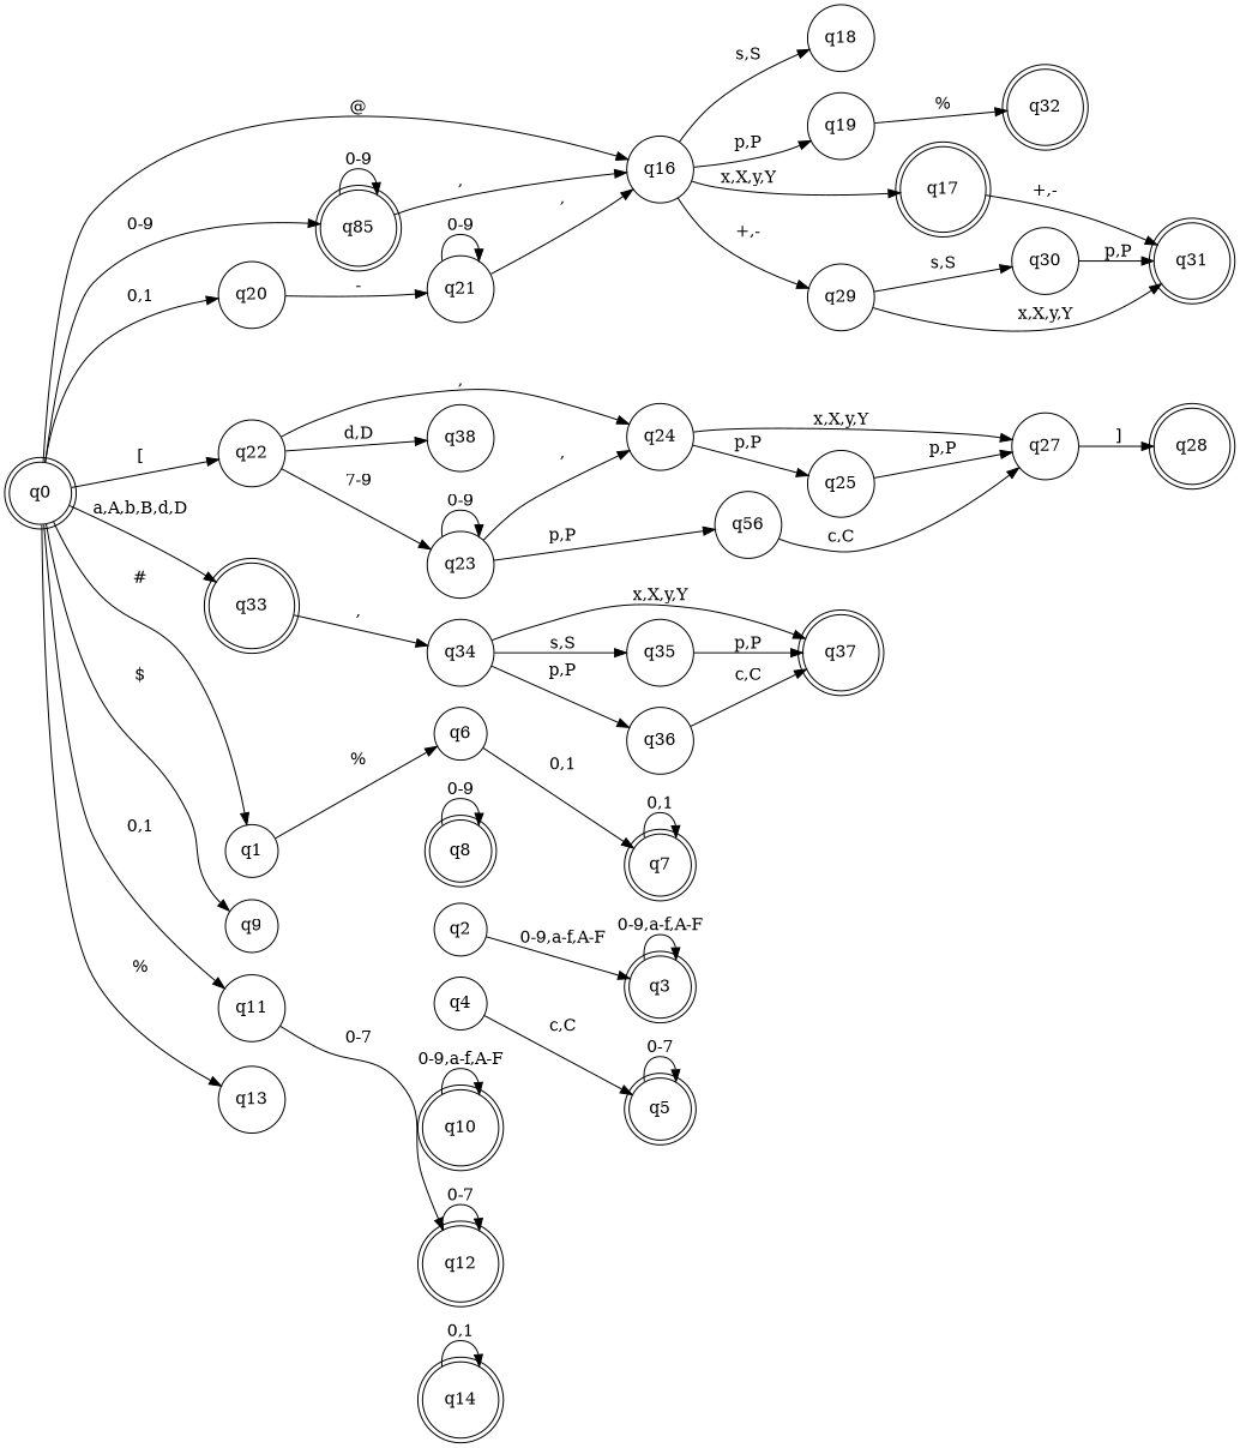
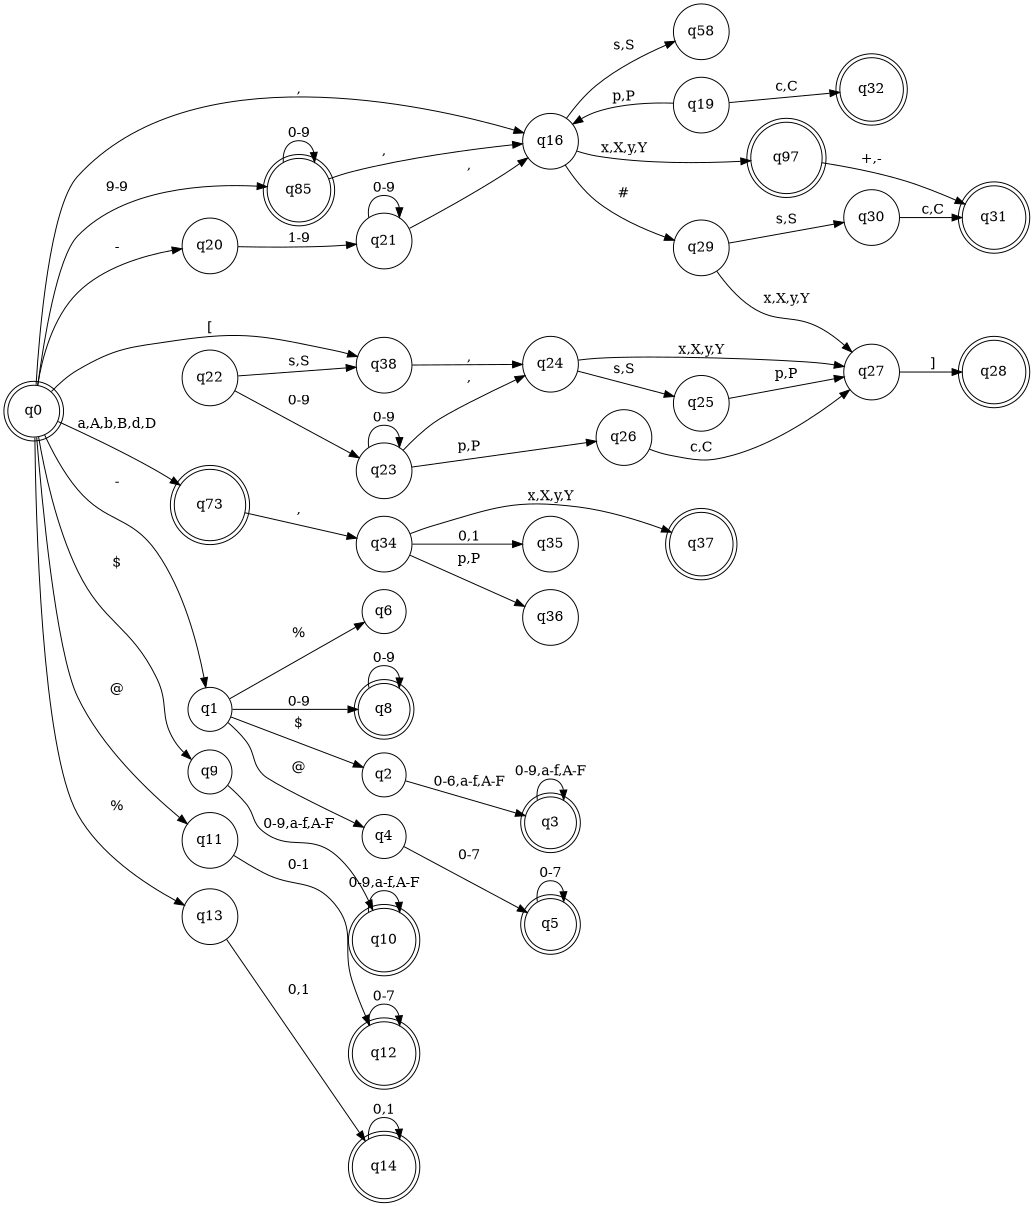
  digraph {
    rankdir=LR
    node [shape=circle]
    q0 [shape=doublecircle]
    n2 [label=q85 shape=doublecircle]
-   q33 [shape=doublecircle]
+   q33 [shape=doublecircle label=q73]
    q1
    q9
    q11
    q13
    q16
    q20
    q22
    q34
    q8 [shape=doublecircle]
    q2
    q4
    q6
    q10 [shape=doublecircle]
    q12 [shape=doublecircle]
    q14 [shape=doublecircle]
-   q17 [shape=doublecircle]
-   q18
+   q17 [shape=doublecircle label=q97]
+   q18 [label=q58]
    q19
    q29
    q21
    q23
    q38
    q3 [shape=doublecircle]
    q5 [shape=doublecircle]
-   q7 [shape=doublecircle]
    q31 [shape=doublecircle]
    q28 [shape=doublecircle]
    q32 [shape=doublecircle]
    q37 [shape=doublecircle]
    q35
    q36
    q30
    q24
-   q26 [label=q56]
+   q26
    q27
    q25
-   q0 -> n2 [label="0-9"]
+   q0 -> n2 [label="9-9"]
    q0 -> q33 [label="a,A,b,B,d,D"]
-   q0 -> q1 [label="#"]
+   q0 -> q1 [label="-"]
    q0 -> q9 [label="$"]
-   q0 -> q11 [label="0,1"]
+   q0 -> q11 [label="@"]
    q0 -> q13 [label="%"]
-   q0 -> q16 [label="@"]
-   q0 -> q20 [label="0,1"]
-   q0 -> q22 [label="["]
+   q0 -> q16 [label=","]
+   q0 -> q20 [label="-"]
+   q0 -> q38 [label="["]
    n2 -> n2 [label="0-9"]
    n2 -> q16 [label=","]
    q33 -> q34 [label=","]
+   q1 -> q8 [label="0-9"]
+   q1 -> q2 [label="$"]
+   q1 -> q4 [label="@"]
    q1 -> q6 [label="%"]
-   q11 -> q12 [label="0-7"]
+   q9 -> q10 [label="0-9,a-f,A-F"]
+   q11 -> q12 [label="0-1"]
+   q13 -> q14 [label="0,1"]
    q16 -> q17 [label="x,X,y,Y"]
    q16 -> q18 [label="s,S"]
-   q16 -> q19 [label="p,P"]
-   q16 -> q29 [label="+,-"]
-   q20 -> q21 [label="-"]
-   q22 -> q23 [label="7-9"]
-   q22 -> q38 [label="d,D"]
+   q19 -> q16 [label="p,P"]
+   q16 -> q29 [label="#"]
+   q20 -> q21 [label="1-9"]
+   q22 -> q23 [label="0-9"]
+   q22 -> q38 [label="s,S"]
    q34 -> q37 [label="x,X,y,Y"]
-   q34 -> q35 [label="s,S"]
+   q34 -> q35 [label="0,1"]
    q34 -> q36 [label="p,P"]
    q8 -> q8 [label="0-9"]
-   q2 -> q3 [label="0-9,a-f,A-F"]
-   q4 -> q5 [label="c,C"]
-   q6 -> q7 [label="0,1"]
+   q2 -> q3 [label="0-6,a-f,A-F"]
+   q4 -> q5 [label="0-7"]
    q10 -> q10 [label="0-9,a-f,A-F"]
    q12 -> q12 [label="0-7"]
    q14 -> q14 [label="0,1"]
    q17 -> q31 [label="+,-"]
-   q19 -> q32 [label="%"]
-   q29 -> q31 [label="x,X,y,Y"]
+   q19 -> q32 [label="c,C"]
+   q29 -> q27 [label="x,X,y,Y"]
    q29 -> q30 [label="s,S"]
    q21 -> q16 [label=","]
    q21 -> q21 [label="0-9"]
    q23 -> q23 [label="0-9"]
    q23 -> q24 [label=","]
    q23 -> q26 [label="p,P"]
-   q22 -> q24 [label=","]
+   q38 -> q24 [label=","]
    q3 -> q3 [label="0-9,a-f,A-F"]
    q5 -> q5 [label="0-7"]
-   q7 -> q7 [label="0,1"]
-   q35 -> q37 [label="p,P"]
-   q36 -> q37 [label="c,C"]
-   q30 -> q31 [label="p,P"]
+   q30 -> q31 [label="c,C"]
    q24 -> q27 [label="x,X,y,Y"]
-   q24 -> q25 [label="p,P"]
+   q24 -> q25 [label="s,S"]
    q26 -> q27 [label="c,C"]
    q27 -> q28 [label="]"]
    q25 -> q27 [label="p,P"]
  }
